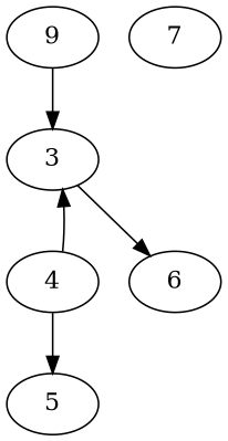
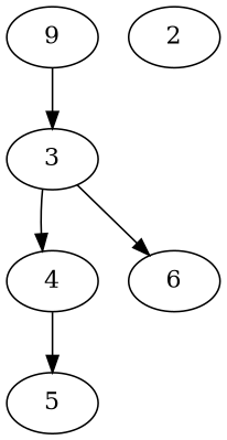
  digraph {
    n1 [alpha=38.56 label=9]
    3 [alpha=33.42]
    4 [alpha=26.83]
    6 [alpha=32.43]
    5 [alpha=30.86]
-   2 [alpha=45.68 label=7]
+   2 [alpha=45.68]
    n1 -> 3
-   4 -> 3
+   3 -> 4
    3 -> 6
    4 -> 5
  }
